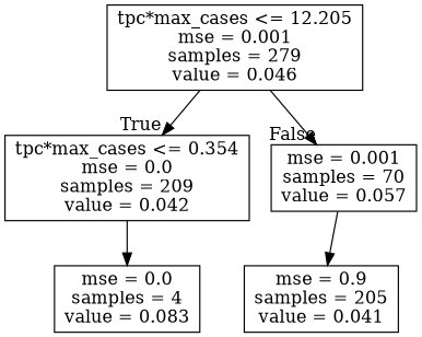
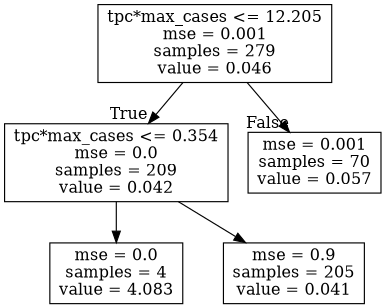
  digraph {
    node [shape=box]
    n1 [label="tpc*max_cases <= 12.205\nmse = 0.001\nsamples = 279\nvalue = 0.046"]
    n2 [label="tpc*max_cases <= 0.354\nmse = 0.0\nsamples = 209\nvalue = 0.042"]
    n3 [label="mse = 0.001\nsamples = 70\nvalue = 0.057"]
-   n4 [label="mse = 0.0\nsamples = 4\nvalue = 0.083"]
+   n4 [label="mse = 0.0\nsamples = 4\nvalue = 4.083"]
    n5 [label="mse = 0.9\nsamples = 205\nvalue = 0.041"]
    n1 -> n2 [headlabel=True labelangle=45 labeldistance=2.5]
    n1 -> n3 [headlabel=False labelangle=-45 labeldistance=2.5]
    n2 -> n4
-   n3 -> n5
+   n2 -> n5
  }
